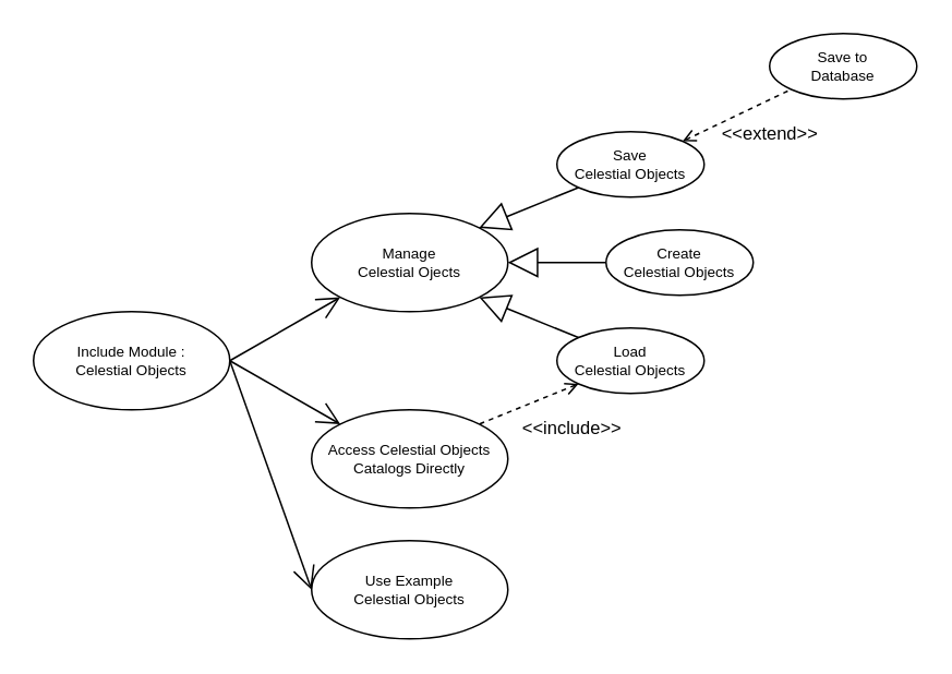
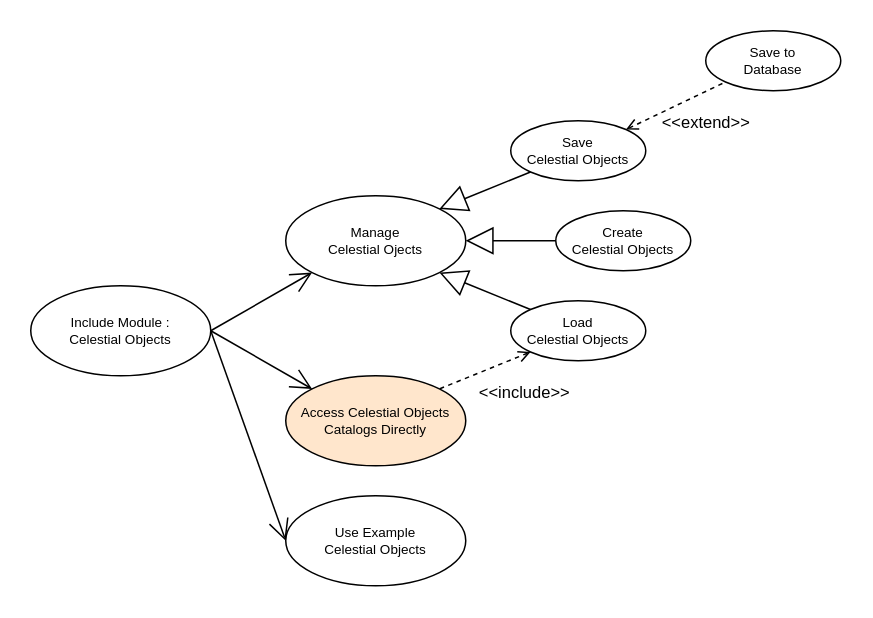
  <mxCell id="0" />
  <mxCell id="1" parent="0" />
  <mxCell id="2" value="Include Module :&lt;div&gt;Celestial Objects&lt;/div&gt;" style="ellipse;whiteSpace=wrap;html=1;fontSize=9;" parent="1" vertex="1"><mxGeometry x="20" y="190" width="120" height="60" as="geometry" /></mxCell>
  <mxCell id="3" value="&lt;div&gt;Manage&lt;/div&gt;&lt;div&gt;Celestial Ojects&lt;/div&gt;" style="ellipse;whiteSpace=wrap;html=1;fontSize=9;" parent="1" vertex="1"><mxGeometry x="190" y="130" width="120" height="60" as="geometry" /></mxCell>
  <mxCell id="4" value="Use Example&lt;div&gt;Celestial Objects&lt;/div&gt;" style="ellipse;whiteSpace=wrap;html=1;fontSize=9;" parent="1" vertex="1"><mxGeometry x="190" y="330" width="120" height="60" as="geometry" /></mxCell>
- <mxCell id="5" value="Access Celestial Objects&lt;div&gt;Catalogs Directly&lt;/div&gt;" style="ellipse;whiteSpace=wrap;html=1;fontSize=9;" parent="1" vertex="1"><mxGeometry x="190" y="250" width="120" height="60" as="geometry" /></mxCell>
+ <mxCell id="5" value="Access Celestial Objects&lt;div&gt;Catalogs Directly&lt;/div&gt;" style="ellipse;whiteSpace=wrap;html=1;fontSize=9;fillColor=#ffe6cc;" parent="1" vertex="1"><mxGeometry x="190" y="250" width="120" height="60" as="geometry" /></mxCell>
  <mxCell id="6" value="Save to&lt;div&gt;Database&lt;/div&gt;" style="ellipse;whiteSpace=wrap;html=1;fontSize=9;" parent="1" vertex="1"><mxGeometry x="470" y="20" width="90" height="40" as="geometry" /></mxCell>
  <mxCell id="7" value="Save&lt;div&gt;Celestial Objects&lt;/div&gt;" style="ellipse;whiteSpace=wrap;html=1;fontSize=9;" parent="1" vertex="1"><mxGeometry x="340" y="80" width="90" height="40" as="geometry" /></mxCell>
  <mxCell id="8" value="Create&lt;div&gt;Celestial Objects&lt;/div&gt;" style="ellipse;whiteSpace=wrap;html=1;fontSize=9;" parent="1" vertex="1"><mxGeometry x="370" y="140" width="90" height="40" as="geometry" /></mxCell>
  <mxCell id="9" value="Load&lt;div&gt;Celestial Objects&lt;/div&gt;" style="ellipse;whiteSpace=wrap;html=1;fontSize=9;" parent="1" vertex="1"><mxGeometry x="340" y="200" width="90" height="40" as="geometry" /></mxCell>
  <mxCell id="10" value="" style="endArrow=none;endSize=16;endFill=0;html=1;rounded=0;exitX=1;exitY=0;exitDx=0;exitDy=0;entryX=0;entryY=1;entryDx=0;entryDy=0;startArrow=block;startFill=0;startSize=16;" parent="1" source="3" target="7" edge="1"><mxGeometry width="160" relative="1" as="geometry"><mxPoint x="350" y="150" as="sourcePoint" /><mxPoint x="410" y="90" as="targetPoint" /></mxGeometry></mxCell>
  <mxCell id="11" value="" style="endArrow=none;endSize=16;endFill=0;html=1;rounded=0;exitX=1;exitY=0.5;exitDx=0;exitDy=0;entryX=0;entryY=0.5;entryDx=0;entryDy=0;startArrow=block;startFill=0;startSize=16;" parent="1" source="3" target="8" edge="1"><mxGeometry width="160" relative="1" as="geometry"><mxPoint x="310" y="210" as="sourcePoint" /><mxPoint x="427" y="161" as="targetPoint" /></mxGeometry></mxCell>
  <mxCell id="12" value="" style="endArrow=none;endSize=16;endFill=0;html=1;rounded=0;exitX=1;exitY=1;exitDx=0;exitDy=0;entryX=0;entryY=0;entryDx=0;entryDy=0;startArrow=block;startFill=0;startSize=16;" parent="1" source="3" target="9" edge="1"><mxGeometry width="160" relative="1" as="geometry"><mxPoint x="310" y="229" as="sourcePoint" /><mxPoint x="400" y="240" as="targetPoint" /></mxGeometry></mxCell>
  <mxCell id="13" value="&amp;lt;&amp;lt;include&amp;gt;&amp;gt;" style="html=1;verticalAlign=bottom;labelBackgroundColor=none;endArrow=none;endFill=0;dashed=1;rounded=0;exitX=0;exitY=1;exitDx=0;exitDy=0;entryX=1;entryY=0;entryDx=0;entryDy=0;startArrow=open;startFill=0;" parent="1" source="9" target="5" edge="1"><mxGeometry x="-0.495" y="32" width="160" relative="1" as="geometry"><mxPoint x="390" y="310" as="sourcePoint" /><mxPoint x="550" y="310" as="targetPoint" /><mxPoint as="offset" /></mxGeometry></mxCell>
  <mxCell id="14" value="&amp;lt;&amp;lt;extend&amp;gt;&amp;gt;" style="html=1;verticalAlign=bottom;labelBackgroundColor=none;endArrow=none;endFill=0;dashed=1;rounded=0;exitX=1;exitY=0;exitDx=0;exitDy=0;entryX=0;entryY=1;entryDx=0;entryDy=0;startArrow=open;startFill=0;" parent="1" source="7" target="6" edge="1"><mxGeometry x="0.258" y="-27" width="160" relative="1" as="geometry"><mxPoint x="390" y="30" as="sourcePoint" /><mxPoint x="550" y="30" as="targetPoint" /><mxPoint as="offset" /></mxGeometry></mxCell>
  <mxCell id="15" value="" style="endArrow=open;endFill=1;endSize=12;html=1;rounded=0;exitX=1;exitY=0.5;exitDx=0;exitDy=0;entryX=0;entryY=0.5;entryDx=0;entryDy=0;" parent="1" source="2" target="4" edge="1"><mxGeometry width="160" relative="1" as="geometry"><mxPoint x="110" y="120" as="sourcePoint" /><mxPoint x="200" y="80" as="targetPoint" /></mxGeometry></mxCell>
  <mxCell id="16" value="" style="endArrow=open;endFill=1;endSize=12;html=1;rounded=0;exitX=1;exitY=0.5;exitDx=0;exitDy=0;entryX=0;entryY=1;entryDx=0;entryDy=0;" parent="1" source="2" target="3" edge="1"><mxGeometry width="160" relative="1" as="geometry"><mxPoint x="120" y="120" as="sourcePoint" /><mxPoint x="210" y="80" as="targetPoint" /></mxGeometry></mxCell>
  <mxCell id="17" value="" style="endArrow=open;endFill=1;endSize=12;html=1;rounded=0;exitX=1;exitY=0.5;exitDx=0;exitDy=0;entryX=0;entryY=0;entryDx=0;entryDy=0;" parent="1" source="2" target="5" edge="1"><mxGeometry width="160" relative="1" as="geometry"><mxPoint x="120" y="130" as="sourcePoint" /><mxPoint x="210" y="90" as="targetPoint" /></mxGeometry></mxCell>
